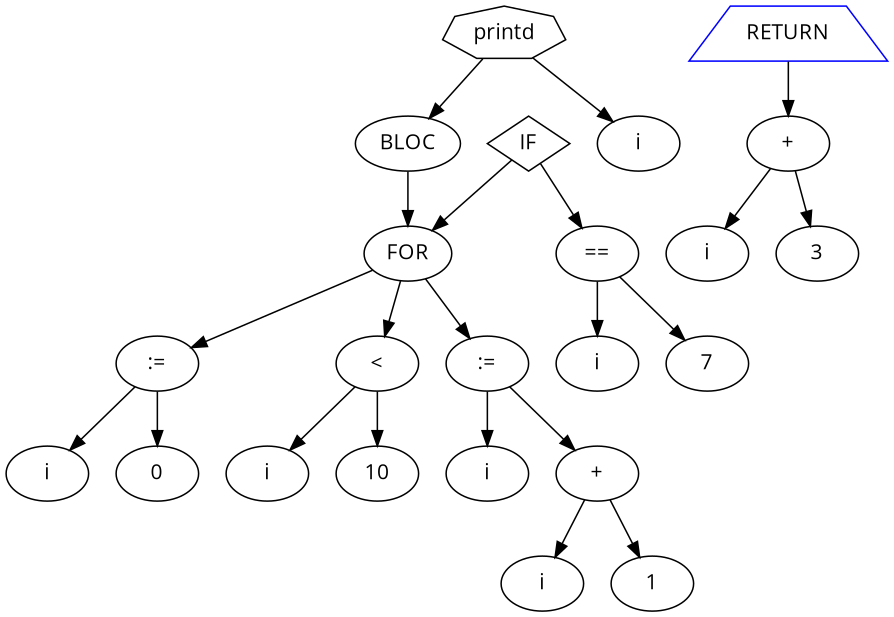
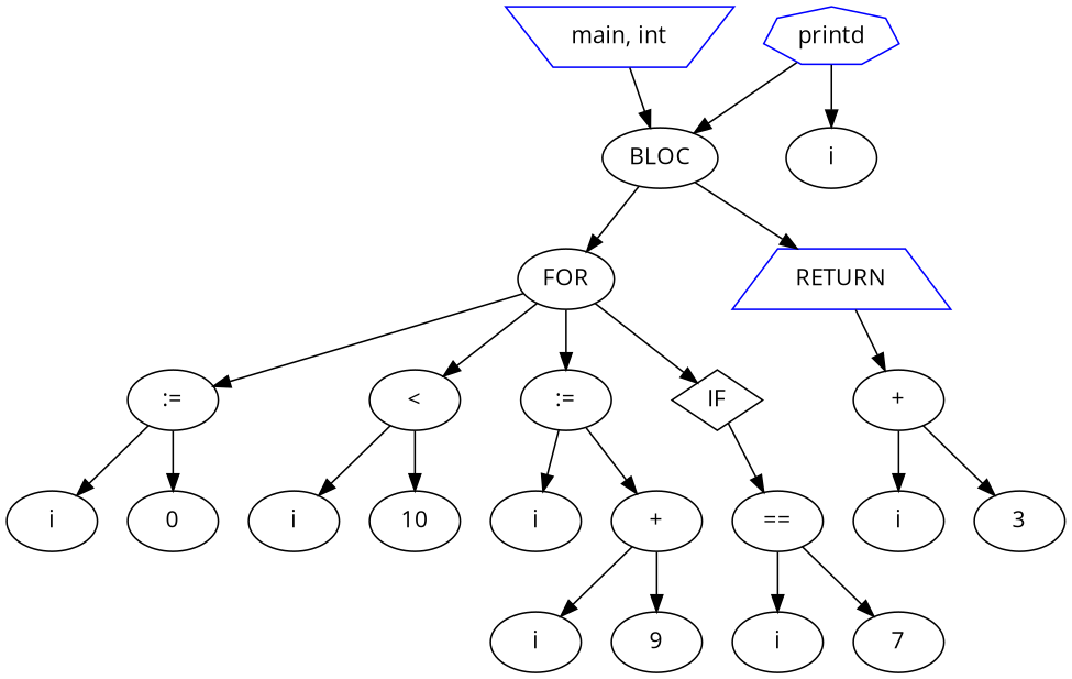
  digraph {
    fontname="Open Sans"
    node [fontname="Open Sans"]
    edge [fontname="Open Sans"]
+   n1 [color=blue label="main, int" shape=invtrapezium]
    n2 [label=BLOC]
    n3 [label=FOR]
    n4 [color=blue label=RETURN shape=trapezium]
    n5 [label=":="]
    n6 [label="<"]
    n7 [label=":="]
    n8 [label=IF shape=diamond]
-   n9 [label=printd shape=septagon]
+   n9 [label=printd shape=septagon color=blue]
    n10 [label=i]
    n11 [label="+"]
    n12 [label=i]
    n13 [label=0]
    n14 [label=i]
    n15 [label=10]
    n16 [label=i]
    n17 [label="+"]
    n18 [label="=="]
    n19 [label=i]
    n20 [label=3]
    n21 [label=i]
-   n22 [label=1]
+   n22 [label=9]
    n23 [label=i]
    n24 [label=7]
+   n1 -> n2
    n2 -> n3
+   n2 -> n4
    n3 -> n5
    n3 -> n6
    n3 -> n7
-   n8 -> n3
+   n3 -> n8
    n4 -> n11
    n5 -> n12
    n5 -> n13
    n6 -> n14
    n6 -> n15
    n7 -> n16
    n7 -> n17
    n8 -> n18
    n9 -> n2
    n9 -> n10
    n11 -> n19
    n11 -> n20
    n17 -> n21
    n17 -> n22
    n18 -> n23
    n18 -> n24
  }
